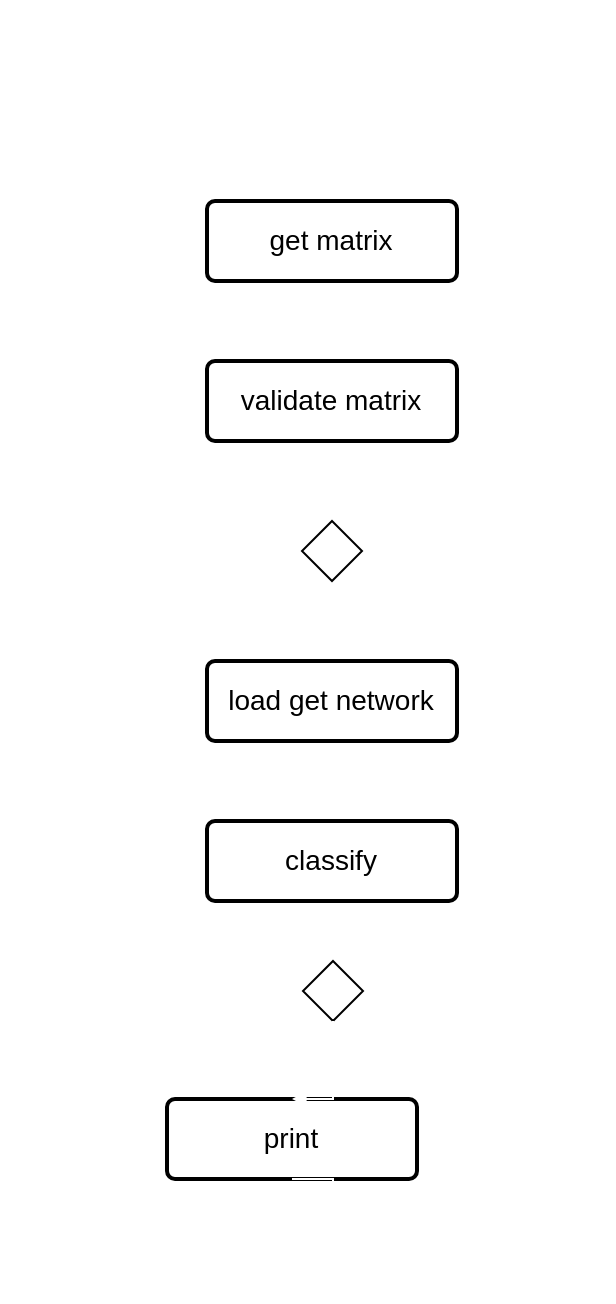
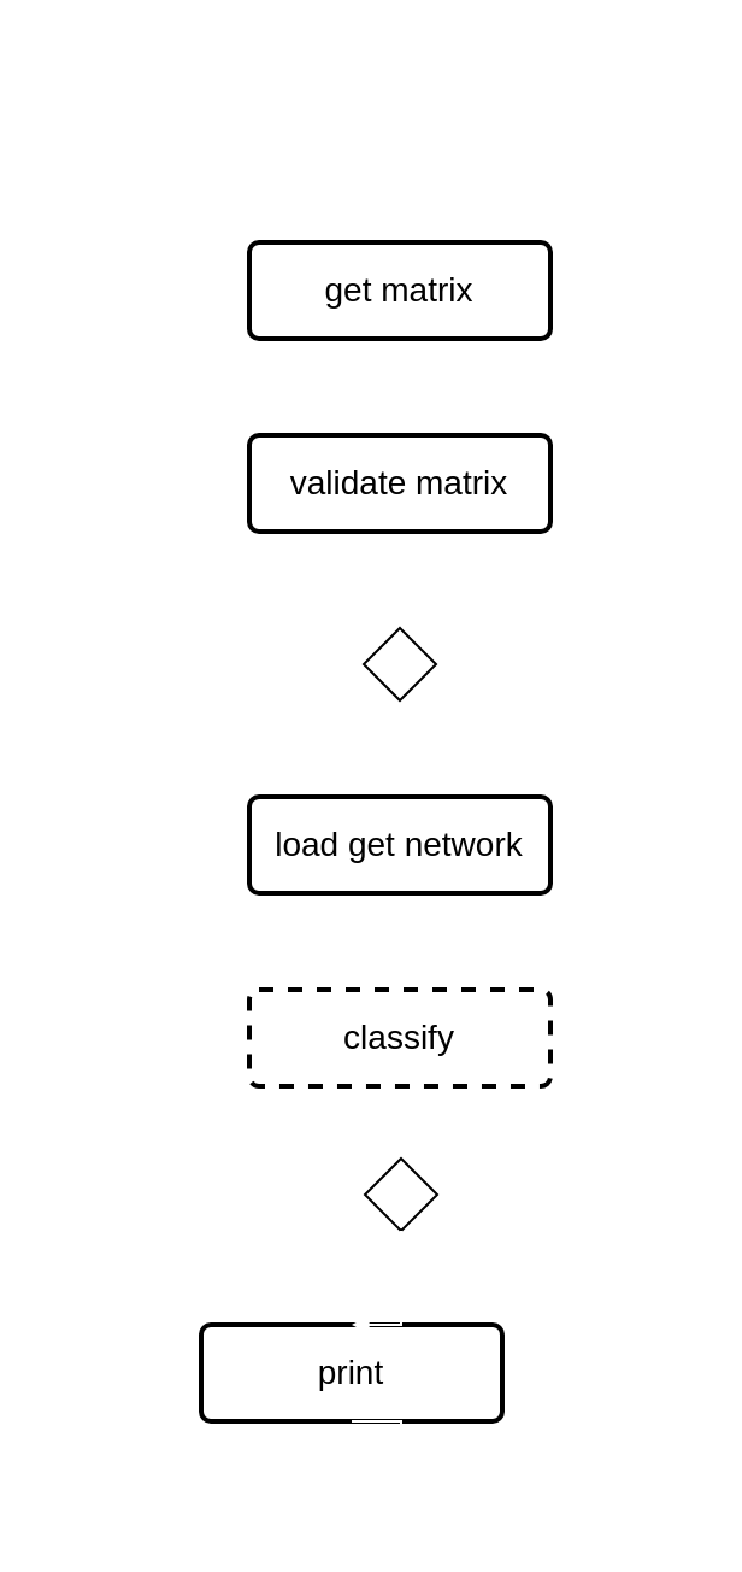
  <mxCell id="0" />
  <mxCell id="1" parent="0" />
  <mxCell id="2" value="" style="ellipse;html=1;shape=startState;fillColor=#FFFFFF;strokeColor=#FFFFFF;" parent="1" vertex="1"><mxGeometry x="150.5" y="20" width="30" height="30" as="geometry" /></mxCell>
  <mxCell id="3" value="" style="edgeStyle=orthogonalEdgeStyle;html=1;verticalAlign=bottom;endArrow=open;endSize=8;strokeColor=#FFFFFF;" parent="1" source="2" edge="1"><mxGeometry relative="1" as="geometry"><mxPoint x="165.5" y="100" as="targetPoint" /></mxGeometry></mxCell>
  <mxCell id="4" style="edgeStyle=orthogonalEdgeStyle;rounded=0;html=1;exitX=0.5;exitY=1;entryX=0.5;entryY=0;jettySize=auto;orthogonalLoop=1;strokeColor=#FFFFFF;" parent="1" source="5" target="7" edge="1"><mxGeometry relative="1" as="geometry" /></mxCell>
  <mxCell id="5" value="get matrix" style="strokeWidth=2;rounded=1;arcSize=10;whiteSpace=wrap;html=1;align=center;fontSize=14;" parent="1" vertex="1"><mxGeometry x="103" y="100" width="125" height="40" as="geometry" /></mxCell>
  <mxCell id="6" style="edgeStyle=orthogonalEdgeStyle;rounded=0;html=1;exitX=0.5;exitY=1;entryX=0.5;entryY=0;jettySize=auto;orthogonalLoop=1;strokeColor=#FFFFFF;" parent="1" source="7" target="10" edge="1"><mxGeometry relative="1" as="geometry" /></mxCell>
  <mxCell id="7" value="validate matrix" style="strokeWidth=2;rounded=1;arcSize=10;whiteSpace=wrap;html=1;align=center;fontSize=14;" parent="1" vertex="1"><mxGeometry x="103" y="180" width="125" height="40" as="geometry" /></mxCell>
  <mxCell id="8" style="edgeStyle=orthogonalEdgeStyle;rounded=0;html=1;exitX=0.5;exitY=1;entryX=0.5;entryY=0;jettySize=auto;orthogonalLoop=1;entryDx=0;entryDy=0;strokeColor=#FFFFFF;" parent="1" source="10" target="14" edge="1"><mxGeometry relative="1" as="geometry"><mxPoint x="166" y="340" as="targetPoint" /></mxGeometry></mxCell>
  <mxCell id="9" style="edgeStyle=orthogonalEdgeStyle;rounded=0;html=1;exitX=0;exitY=0.5;entryX=0;entryY=0.5;jettySize=auto;orthogonalLoop=1;strokeColor=#FFFFFF;" parent="1" source="10" target="19" edge="1"><mxGeometry relative="1" as="geometry"><Array as="points"><mxPoint x="51" y="275" /><mxPoint x="51" y="495" /></Array></mxGeometry></mxCell>
  <mxCell id="10" value="" style="rhombus;whiteSpace=wrap;html=1;" parent="1" vertex="1"><mxGeometry x="150.5" y="260" width="30" height="30" as="geometry" /></mxCell>
  <mxCell id="11" value="[validation = true]" style="shape=partialRectangle;top=0;left=0;right=0;bottom=0;align=left;verticalAlign=top;fillColor=none;spacingLeft=34;spacingRight=4;overflow=hidden;rotatable=0;points=[[0,0.5],[1,0.5]];portConstraint=eastwest;dropTarget=0;fontSize=12;strokeColor=#FFFFFF;fontColor=#FFFFFF;" parent="1" vertex="1"><mxGeometry x="141" y="290" width="145" height="26" as="geometry" /></mxCell>
  <mxCell id="12" value="" style="shape=partialRectangle;top=0;left=0;bottom=0;right=0;fillColor=none;align=left;verticalAlign=top;spacingLeft=4;spacingRight=4;overflow=hidden;rotatable=0;points=[];portConstraint=eastwest;part=1;fontSize=12;" parent="11" vertex="1" connectable="0"><mxGeometry width="48.333" height="26" as="geometry" /></mxCell>
  <mxCell id="13" style="edgeStyle=orthogonalEdgeStyle;rounded=0;html=1;exitX=0.5;exitY=1;entryX=0.5;entryY=0;jettySize=auto;orthogonalLoop=1;strokeColor=#FFFFFF;" parent="1" source="14" target="18" edge="1"><mxGeometry relative="1" as="geometry" /></mxCell>
  <mxCell id="14" value="load get network" style="strokeWidth=2;rounded=1;arcSize=10;whiteSpace=wrap;html=1;align=center;fontSize=14;" parent="1" vertex="1"><mxGeometry x="103" y="330" width="125" height="40" as="geometry" /></mxCell>
  <mxCell id="15" value="[validation = false]" style="shape=partialRectangle;top=0;left=0;right=0;bottom=0;align=left;verticalAlign=top;fillColor=none;spacingLeft=34;spacingRight=4;overflow=hidden;rotatable=0;points=[[0,0.5],[1,0.5]];portConstraint=eastwest;dropTarget=0;fontSize=12;strokeColor=#FFFFFF;fontColor=#FFFFFF;" parent="1" vertex="1"><mxGeometry x="20" y="249" width="142" height="26" as="geometry" /></mxCell>
  <mxCell id="16" value="" style="shape=partialRectangle;top=0;left=0;bottom=0;right=0;fillColor=none;align=left;verticalAlign=top;spacingLeft=4;spacingRight=4;overflow=hidden;rotatable=0;points=[];portConstraint=eastwest;part=1;fontSize=12;" parent="15" vertex="1" connectable="0"><mxGeometry x="1" width="47.333" height="26" as="geometry" /></mxCell>
  <mxCell id="17" style="edgeStyle=orthogonalEdgeStyle;rounded=0;html=1;exitX=0.5;exitY=1;entryX=0.5;entryY=0;jettySize=auto;orthogonalLoop=1;strokeColor=#FFFFFF;" parent="1" source="18" target="19" edge="1"><mxGeometry relative="1" as="geometry"><mxPoint x="166" y="585" as="targetPoint" /></mxGeometry></mxCell>
- <mxCell id="18" value="classify" style="strokeWidth=2;rounded=1;arcSize=10;whiteSpace=wrap;html=1;align=center;fontSize=14;" parent="1" vertex="1"><mxGeometry x="103" y="410" width="125" height="40" as="geometry" /></mxCell>
+ <mxCell id="18" value="classify" style="strokeWidth=2;rounded=1;arcSize=10;whiteSpace=wrap;html=1;align=center;fontSize=14;dashed=1;" parent="1" vertex="1"><mxGeometry x="103" y="410" width="125" height="40" as="geometry" /></mxCell>
  <mxCell id="19" value="" style="rhombus;whiteSpace=wrap;html=1;" parent="1" vertex="1"><mxGeometry x="151" y="480" width="30" height="30" as="geometry" /></mxCell>
  <mxCell id="20" value="print" style="strokeWidth=2;rounded=1;arcSize=10;whiteSpace=wrap;html=1;align=center;fontSize=14;" parent="1" vertex="1"><mxGeometry x="83" y="549" width="125" height="40" as="geometry" /></mxCell>
  <mxCell id="21" value="" style="ellipse;html=1;shape=endState;fillColor=#FFFFFF;strokeColor=#FFFFFF;" parent="1" vertex="1"><mxGeometry x="151" y="600" width="30" height="30" as="geometry" /></mxCell>
  <mxCell id="22" style="edgeStyle=orthogonalEdgeStyle;rounded=0;html=1;entryX=0.5;entryY=0;jettySize=auto;orthogonalLoop=1;strokeColor=#FFFFFF;entryDx=0;entryDy=0;" edge="1" parent="1" target="20"><mxGeometry relative="1" as="geometry"><mxPoint x="176" y="490" as="targetPoint" /><mxPoint x="166" y="510" as="sourcePoint" /><Array as="points"><mxPoint x="166" y="520" /><mxPoint x="166" y="520" /></Array></mxGeometry></mxCell>
  <mxCell id="23" style="edgeStyle=orthogonalEdgeStyle;rounded=0;html=1;entryX=0.5;entryY=0;jettySize=auto;orthogonalLoop=1;strokeColor=#FFFFFF;entryDx=0;entryDy=0;exitX=0.5;exitY=1;exitDx=0;exitDy=0;" edge="1" parent="1" source="20" target="21"><mxGeometry relative="1" as="geometry"><mxPoint x="176" y="544" as="targetPoint" /><mxPoint x="176" y="520" as="sourcePoint" /><Array as="points"><mxPoint x="166" y="590" /><mxPoint x="166" y="590" /></Array></mxGeometry></mxCell>
